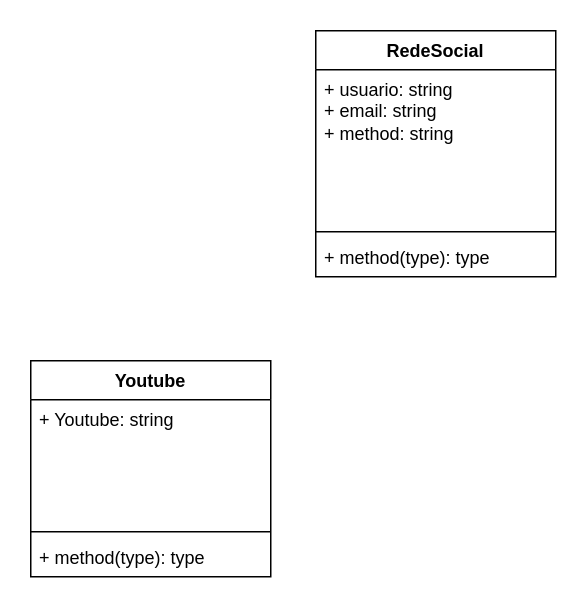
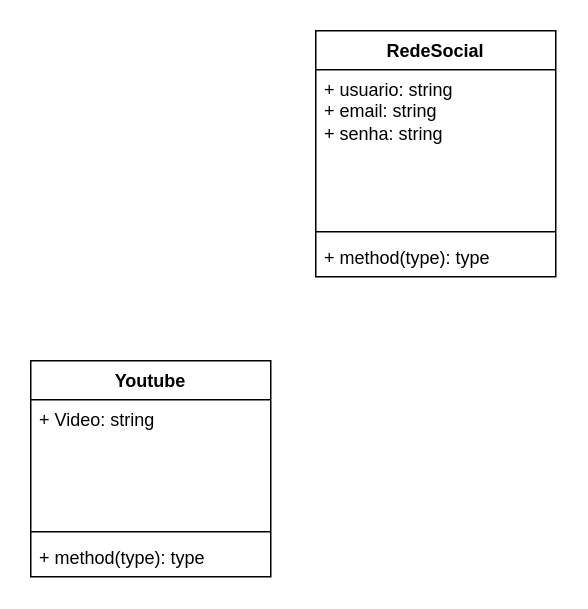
  <mxCell id="0" />
  <mxCell id="1" parent="0" />
  <mxCell id="2" value="" style="text;strokeColor=none;fillColor=none;align=left;verticalAlign=middle;spacingTop=-1;spacingLeft=4;spacingRight=4;rotatable=0;labelPosition=right;points=[];portConstraint=eastwest;" vertex="1" parent="1"><mxGeometry x="290" y="360" width="20" height="14" as="geometry" /></mxCell>
  <mxCell id="3" value="RedeSocial" style="swimlane;fontStyle=1;align=center;verticalAlign=top;childLayout=stackLayout;horizontal=1;startSize=26;horizontalStack=0;resizeParent=1;resizeParentMax=0;resizeLast=0;collapsible=1;marginBottom=0;whiteSpace=wrap;html=1;" vertex="1" parent="1"><mxGeometry x="210" y="20" width="160" height="164" as="geometry" /></mxCell>
- <mxCell id="4" value="+ usuario: string&lt;br&gt;+ email: string&lt;br&gt;+ method: string&lt;br&gt;" style="text;strokeColor=none;fillColor=none;align=left;verticalAlign=top;spacingLeft=4;spacingRight=4;overflow=hidden;rotatable=0;points=[[0,0.5],[1,0.5]];portConstraint=eastwest;whiteSpace=wrap;html=1;" vertex="1" parent="3"><mxGeometry y="26" width="160" height="104" as="geometry" /></mxCell>
+ <mxCell id="4" value="+ usuario: string&lt;br&gt;+ email: string&lt;br&gt;+ senha: string&lt;br&gt;" style="text;strokeColor=none;fillColor=none;align=left;verticalAlign=top;spacingLeft=4;spacingRight=4;overflow=hidden;rotatable=0;points=[[0,0.5],[1,0.5]];portConstraint=eastwest;whiteSpace=wrap;html=1;" vertex="1" parent="3"><mxGeometry y="26" width="160" height="104" as="geometry" /></mxCell>
  <mxCell id="5" value="" style="line;strokeWidth=1;fillColor=none;align=left;verticalAlign=middle;spacingTop=-1;spacingLeft=3;spacingRight=3;rotatable=0;labelPosition=right;points=[];portConstraint=eastwest;strokeColor=inherit;" vertex="1" parent="3"><mxGeometry y="130" width="160" height="8" as="geometry" /></mxCell>
  <mxCell id="6" value="+ method(type): type" style="text;strokeColor=none;fillColor=none;align=left;verticalAlign=top;spacingLeft=4;spacingRight=4;overflow=hidden;rotatable=0;points=[[0,0.5],[1,0.5]];portConstraint=eastwest;whiteSpace=wrap;html=1;" vertex="1" parent="3"><mxGeometry y="138" width="160" height="26" as="geometry" /></mxCell>
  <mxCell id="7" value="Youtube" style="swimlane;fontStyle=1;align=center;verticalAlign=top;childLayout=stackLayout;horizontal=1;startSize=26;horizontalStack=0;resizeParent=1;resizeParentMax=0;resizeLast=0;collapsible=1;marginBottom=0;whiteSpace=wrap;html=1;" vertex="1" parent="1"><mxGeometry x="20" y="240" width="160" height="144" as="geometry" /></mxCell>
- <mxCell id="8" value="+ Youtube: string&lt;br&gt;" style="text;strokeColor=none;fillColor=none;align=left;verticalAlign=top;spacingLeft=4;spacingRight=4;overflow=hidden;rotatable=0;points=[[0,0.5],[1,0.5]];portConstraint=eastwest;whiteSpace=wrap;html=1;" vertex="1" parent="7"><mxGeometry y="26" width="160" height="84" as="geometry" /></mxCell>
+ <mxCell id="8" value="+ Video: string&lt;br&gt;" style="text;strokeColor=none;fillColor=none;align=left;verticalAlign=top;spacingLeft=4;spacingRight=4;overflow=hidden;rotatable=0;points=[[0,0.5],[1,0.5]];portConstraint=eastwest;whiteSpace=wrap;html=1;" vertex="1" parent="7"><mxGeometry y="26" width="160" height="84" as="geometry" /></mxCell>
  <mxCell id="9" value="" style="line;strokeWidth=1;fillColor=none;align=left;verticalAlign=middle;spacingTop=-1;spacingLeft=3;spacingRight=3;rotatable=0;labelPosition=right;points=[];portConstraint=eastwest;strokeColor=inherit;" vertex="1" parent="7"><mxGeometry y="110" width="160" height="8" as="geometry" /></mxCell>
  <mxCell id="10" value="+ method(type): type" style="text;strokeColor=none;fillColor=none;align=left;verticalAlign=top;spacingLeft=4;spacingRight=4;overflow=hidden;rotatable=0;points=[[0,0.5],[1,0.5]];portConstraint=eastwest;whiteSpace=wrap;html=1;" vertex="1" parent="7"><mxGeometry y="118" width="160" height="26" as="geometry" /></mxCell>
